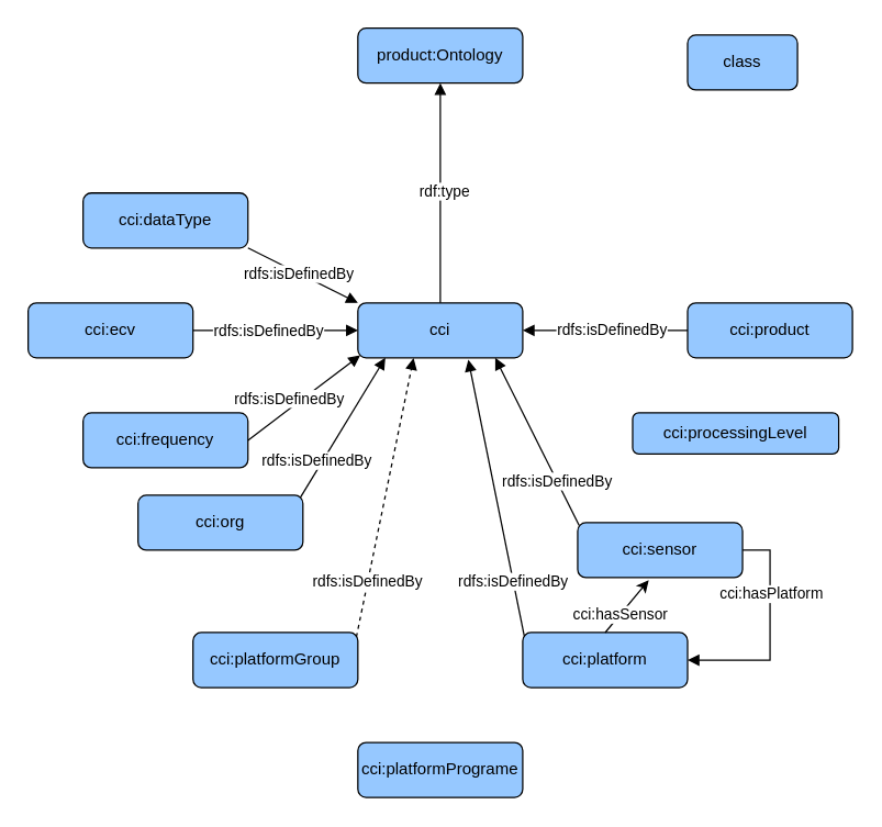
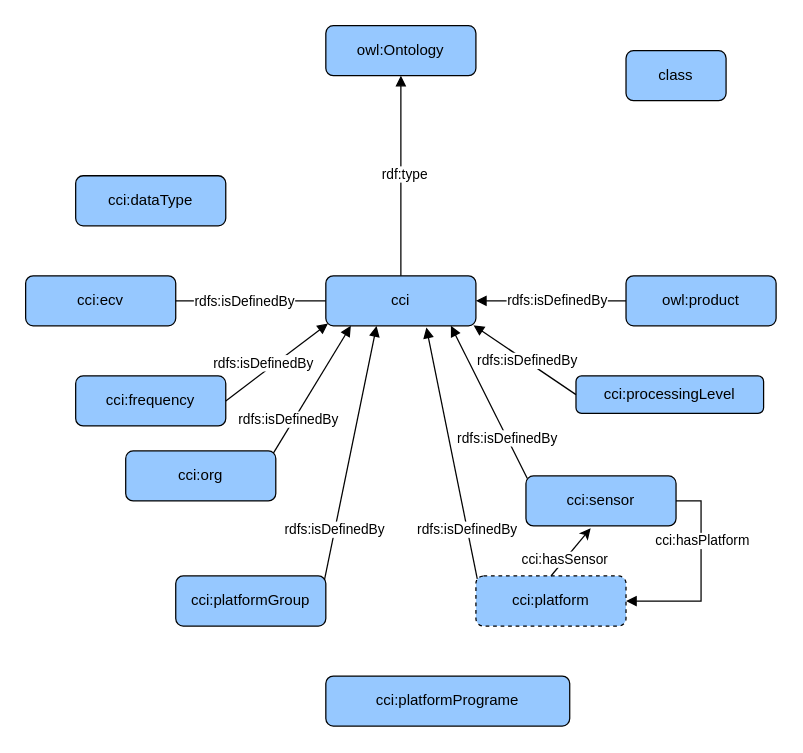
  <mxCell id="0" />
  <mxCell id="1" parent="0" />
  <mxCell id="2" value="cci" style="rounded=1;whiteSpace=wrap;html=1;fillColor=light-dark(#96c8ff, #214c7b);" vertex="1" parent="1"><mxGeometry x="260" y="220" width="120" height="40" as="geometry" /></mxCell>
- <mxCell id="3" value="cci:product" style="rounded=1;whiteSpace=wrap;html=1;fillColor=light-dark(#96c8ff, #214c7b);" vertex="1" parent="1"><mxGeometry x="500" y="220" width="120" height="40" as="geometry" /></mxCell>
+ <mxCell id="3" value="owl:product" style="rounded=1;whiteSpace=wrap;html=1;fillColor=light-dark(#96c8ff, #214c7b);" vertex="1" parent="1"><mxGeometry x="500" y="220" width="120" height="40" as="geometry" /></mxCell>
  <mxCell id="4" value="cci:processingLevel" style="rounded=1;whiteSpace=wrap;html=1;fillColor=light-dark(#96c8ff, #214c7b);" vertex="1" parent="1"><mxGeometry x="460" y="300" width="150" height="30" as="geometry" /></mxCell>
  <mxCell id="5" value="cci:sensor" style="rounded=1;whiteSpace=wrap;html=1;fillColor=light-dark(#96c8ff, #214c7b);" vertex="1" parent="1"><mxGeometry x="420" y="380" width="120" height="40" as="geometry" /></mxCell>
- <mxCell id="6" value="cci:platform" style="rounded=1;whiteSpace=wrap;html=1;fillColor=light-dark(#96c8ff, #214c7b);" vertex="1" parent="1"><mxGeometry x="380" y="460" width="120" height="40" as="geometry" /></mxCell>
- <mxCell id="7" value="cci:platformPrograme" style="rounded=1;whiteSpace=wrap;html=1;fillColor=light-dark(#96c8ff, #214c7b);" vertex="1" parent="1"><mxGeometry x="260" y="540" width="120" height="40" as="geometry" /></mxCell>
+ <mxCell id="6" value="cci:platform" style="rounded=1;whiteSpace=wrap;html=1;fillColor=light-dark(#96c8ff, #214c7b);dashed=1;" vertex="1" parent="1"><mxGeometry x="380" y="460" width="120" height="40" as="geometry" /></mxCell>
+ <mxCell id="7" value="cci:platformPrograme" style="rounded=1;whiteSpace=wrap;html=1;fillColor=light-dark(#96c8ff, #214c7b);" vertex="1" parent="1"><mxGeometry x="260" y="540" width="195" height="40" as="geometry" /></mxCell>
  <mxCell id="8" value="cci:platformGroup" style="rounded=1;whiteSpace=wrap;html=1;fillColor=light-dark(#96c8ff, #214c7b);" vertex="1" parent="1"><mxGeometry x="140" y="460" width="120" height="40" as="geometry" /></mxCell>
  <mxCell id="9" value="cci:org" style="rounded=1;whiteSpace=wrap;html=1;fillColor=light-dark(#96c8ff, #214c7b);" vertex="1" parent="1"><mxGeometry x="100" y="360" width="120" height="40" as="geometry" /></mxCell>
  <mxCell id="10" value="cci:frequency" style="rounded=1;whiteSpace=wrap;html=1;fillColor=light-dark(#96c8ff, #214c7b);" vertex="1" parent="1"><mxGeometry x="60" y="300" width="120" height="40" as="geometry" /></mxCell>
  <mxCell id="11" value="cci:ecv" style="rounded=1;whiteSpace=wrap;html=1;fillColor=light-dark(#96c8ff, #214c7b);" vertex="1" parent="1"><mxGeometry x="20" y="220" width="120" height="40" as="geometry" /></mxCell>
  <mxCell id="12" value="cci:dataType" style="rounded=1;whiteSpace=wrap;html=1;fillColor=light-dark(#96c8ff, #214c7b);" vertex="1" parent="1"><mxGeometry x="60" y="140" width="120" height="40" as="geometry" /></mxCell>
- <mxCell id="13" value="product:Ontology" style="rounded=1;whiteSpace=wrap;html=1;fillColor=light-dark(#96c8ff, #214c7b);" vertex="1" parent="1"><mxGeometry x="260" width="120" height="40" as="geometry" y="20" /></mxCell>
+ <mxCell id="13" value="owl:Ontology" style="rounded=1;whiteSpace=wrap;html=1;fillColor=light-dark(#96c8ff, #214c7b);" vertex="1" parent="1"><mxGeometry x="260" width="120" height="40" as="geometry" y="20" /></mxCell>
  <mxCell id="14" style="edgeStyle=orthogonalEdgeStyle;rounded=0;orthogonalLoop=1;jettySize=auto;html=1;exitX=0.5;exitY=1;exitDx=0;exitDy=0;" edge="1" parent="1" source="4" target="4"><mxGeometry relative="1" as="geometry" /></mxCell>
- <mxCell id="15" value="class" style="rounded=1;whiteSpace=wrap;html=1;fillColor=light-dark(#96c8ff, #214c7b);" vertex="1" parent="1"><mxGeometry x="500" y="25" width="80" height="40" as="geometry" /></mxCell>
+ <mxCell id="15" value="class" style="rounded=1;whiteSpace=wrap;html=1;fillColor=light-dark(#96c8ff, #214c7b);" vertex="1" parent="1"><mxGeometry x="500" y="40" width="80" height="40" as="geometry" /></mxCell>
  <mxCell id="16" value="rdfs:isDefinedBy" style="endArrow=block;html=1;rounded=0;endFill=1;exitX=0.984;exitY=0.044;exitDx=0;exitDy=0;exitPerimeter=0;" edge="1" parent="1" source="9"><mxGeometry x="-0.506" y="4" width="50" height="50" relative="1" as="geometry"><mxPoint x="220" y="380" as="sourcePoint" /><mxPoint x="280" y="260" as="targetPoint" /><mxPoint as="offset" /></mxGeometry></mxCell>
  <mxCell id="17" value="&lt;meta charset=&quot;utf-8&quot;&gt;&lt;span style=&quot;color: rgb(0, 0, 0); font-family: Helvetica; font-size: 11px; font-style: normal; font-variant-ligatures: normal; font-variant-caps: normal; font-weight: 400; letter-spacing: normal; orphans: 2; text-align: center; text-indent: 0px; text-transform: none; widows: 2; word-spacing: 0px; -webkit-text-stroke-width: 0px; white-space: nowrap; background-color: rgb(255, 255, 255); text-decoration-thickness: initial; text-decoration-style: initial; text-decoration-color: initial; display: inline !important; float: none;&quot;&gt;rdfs:isDefinedBy&lt;/span&gt;" style="endArrow=block;html=1;rounded=0;endFill=1;entryX=0.014;entryY=0.954;entryDx=0;entryDy=0;exitX=1;exitY=0.5;exitDx=0;exitDy=0;entryPerimeter=0;" edge="1" parent="1"><mxGeometry x="-0.18" y="6" width="50" height="50" relative="1" as="geometry"><mxPoint x="180" y="320" as="sourcePoint" /><mxPoint x="261.68" y="258.16" as="targetPoint" /><mxPoint as="offset" /></mxGeometry></mxCell>
- <mxCell id="18" value="" style="endArrow=block;html=1;rounded=0;endFill=1;exitX=1;exitY=0.5;exitDx=0;exitDy=0;" edge="1" parent="1" source="11" target="2"><mxGeometry width="50" height="50" relative="1" as="geometry"><mxPoint x="200" y="310" as="sourcePoint" /><mxPoint x="240" y="240" as="targetPoint" /></mxGeometry></mxCell>
+ <mxCell id="18" value="" style="endArrow=none;html=1;rounded=0;endFill=1;exitX=1;exitY=0.5;exitDx=0;exitDy=0;" edge="1" parent="1" source="11" target="2"><mxGeometry width="50" height="50" relative="1" as="geometry"><mxPoint x="200" y="310" as="sourcePoint" /><mxPoint x="240" y="240" as="targetPoint" /></mxGeometry></mxCell>
  <mxCell id="19" value="rdfs:isDefinedBy" style="edgeLabel;html=1;align=center;verticalAlign=middle;resizable=0;points=[];" vertex="1" connectable="0" parent="18"><mxGeometry x="-0.334" relative="1" as="geometry"><mxPoint x="14" as="offset" /></mxGeometry></mxCell>
- <mxCell id="20" value="" style="endArrow=block;html=1;rounded=0;endFill=1;exitX=1;exitY=1;exitDx=0;exitDy=0;entryX=0;entryY=0;entryDx=0;entryDy=0;" edge="1" parent="1" source="12" target="2"><mxGeometry width="50" height="50" relative="1" as="geometry"><mxPoint x="370" y="370" as="sourcePoint" /><mxPoint x="420" y="320" as="targetPoint" /></mxGeometry></mxCell>
- <mxCell id="21" value="rdfs:isDefinedBy" style="edgeLabel;html=1;align=center;verticalAlign=middle;resizable=0;points=[];" vertex="1" connectable="0" parent="20"><mxGeometry x="-0.207" relative="1" as="geometry"><mxPoint x="5" y="3" as="offset" /></mxGeometry></mxCell>
  <mxCell id="22" value="" style="endArrow=block;html=1;rounded=0;endFill=1;exitX=0.009;exitY=0.058;exitDx=0;exitDy=0;entryX=0.67;entryY=1.035;entryDx=0;entryDy=0;entryPerimeter=0;exitPerimeter=0;" edge="1" parent="1" source="6" target="2"><mxGeometry width="50" height="50" relative="1" as="geometry"><mxPoint x="300" y="430" as="sourcePoint" /><mxPoint x="340" y="290" as="targetPoint" /></mxGeometry></mxCell>
  <mxCell id="23" value="rdfs:isDefinedBy" style="edgeLabel;html=1;align=center;verticalAlign=middle;resizable=0;points=[];" vertex="1" connectable="0" parent="22"><mxGeometry x="-0.638" y="1" relative="1" as="geometry"><mxPoint y="-4" as="offset" /></mxGeometry></mxCell>
- <mxCell id="24" value="" style="endArrow=block;html=1;rounded=0;endFill=1;entryX=0.338;entryY=1.003;entryDx=0;entryDy=0;entryPerimeter=0;exitX=0.991;exitY=0.079;exitDx=0;exitDy=0;exitPerimeter=0;dashed=1;" edge="1" parent="1" source="8" target="2"><mxGeometry width="50" height="50" relative="1" as="geometry"><mxPoint x="220" y="380" as="sourcePoint" /><mxPoint x="270" y="330" as="targetPoint" /></mxGeometry></mxCell>
+ <mxCell id="24" value="" style="endArrow=block;html=1;rounded=0;endFill=1;entryX=0.338;entryY=1.003;entryDx=0;entryDy=0;entryPerimeter=0;exitX=0.991;exitY=0.079;exitDx=0;exitDy=0;exitPerimeter=0;" edge="1" parent="1" source="8" target="2"><mxGeometry width="50" height="50" relative="1" as="geometry"><mxPoint x="220" y="380" as="sourcePoint" /><mxPoint x="270" y="330" as="targetPoint" /></mxGeometry></mxCell>
  <mxCell id="25" value="rdfs:isDefinedBy" style="edgeLabel;html=1;align=center;verticalAlign=middle;resizable=0;points=[];" vertex="1" connectable="0" parent="24"><mxGeometry x="-0.59" y="1" relative="1" as="geometry"><mxPoint y="1" as="offset" /></mxGeometry></mxCell>
  <mxCell id="26" value="" style="endArrow=block;html=1;rounded=0;endFill=1;exitX=0.5;exitY=0;exitDx=0;exitDy=0;entryX=0.5;entryY=1;entryDx=0;entryDy=0;" edge="1" parent="1" source="2" target="13"><mxGeometry width="50" height="50" relative="1" as="geometry"><mxPoint x="380" y="380" as="sourcePoint" /><mxPoint x="430" y="330" as="targetPoint" /></mxGeometry></mxCell>
  <mxCell id="27" value="rdf:type" style="edgeLabel;html=1;align=center;verticalAlign=middle;resizable=0;points=[];" vertex="1" connectable="0" parent="26"><mxGeometry x="-0.065" y="-2" relative="1" as="geometry"><mxPoint y="-7" as="offset" /></mxGeometry></mxCell>
  <mxCell id="28" value="" style="endArrow=block;html=1;rounded=0;endFill=1;exitX=0.009;exitY=0.051;exitDx=0;exitDy=0;exitPerimeter=0;" edge="1" parent="1" source="5"><mxGeometry width="50" height="50" relative="1" as="geometry"><mxPoint x="420" y="380" as="sourcePoint" /><mxPoint x="360" y="260" as="targetPoint" /></mxGeometry></mxCell>
  <mxCell id="29" value="rdfs:isDefinedBy" style="edgeLabel;html=1;align=center;verticalAlign=middle;resizable=0;points=[];" vertex="1" connectable="0" parent="28"><mxGeometry x="-0.508" y="1" relative="1" as="geometry"><mxPoint y="-3" as="offset" /></mxGeometry></mxCell>
+ <mxCell id="30" value="" style="endArrow=block;html=1;rounded=0;endFill=1;entryX=0.984;entryY=0.989;entryDx=0;entryDy=0;exitX=0;exitY=0.5;exitDx=0;exitDy=0;entryPerimeter=0;" edge="1" parent="1" source="4" target="2"><mxGeometry width="50" height="50" relative="1" as="geometry"><mxPoint x="390" y="340" as="sourcePoint" /><mxPoint x="440" y="290" as="targetPoint" /></mxGeometry></mxCell>
+ <mxCell id="31" value="rdfs:isDefinedBy" style="edgeLabel;html=1;align=center;verticalAlign=middle;resizable=0;points=[];" vertex="1" connectable="0" parent="30"><mxGeometry x="-0.039" relative="1" as="geometry"><mxPoint y="-1" as="offset" /></mxGeometry></mxCell>
  <mxCell id="32" value="" style="endArrow=block;html=1;rounded=0;endFill=1;exitX=0;exitY=0.5;exitDx=0;exitDy=0;entryX=1;entryY=0.5;entryDx=0;entryDy=0;" edge="1" parent="1" source="3" target="2"><mxGeometry width="50" height="50" relative="1" as="geometry"><mxPoint x="400" y="260" as="sourcePoint" /><mxPoint x="450" y="210" as="targetPoint" /></mxGeometry></mxCell>
  <mxCell id="33" value="rdfs:isDefinedBy" style="edgeLabel;html=1;align=center;verticalAlign=middle;resizable=0;points=[];" vertex="1" connectable="0" parent="32"><mxGeometry x="-0.014" y="-1" relative="1" as="geometry"><mxPoint x="3" as="offset" /></mxGeometry></mxCell>
  <mxCell id="34" value="" style="endArrow=classic;html=1;rounded=0;exitX=0.5;exitY=0;exitDx=0;exitDy=0;entryX=0.431;entryY=1.046;entryDx=0;entryDy=0;entryPerimeter=0;" edge="1" parent="1" source="6" target="5"><mxGeometry width="50" height="50" relative="1" as="geometry"><mxPoint x="310" y="350" as="sourcePoint" /><mxPoint x="360" y="300" as="targetPoint" /></mxGeometry></mxCell>
  <mxCell id="35" value="cci:hasSensor" style="edgeLabel;html=1;align=center;verticalAlign=middle;resizable=0;points=[];" vertex="1" connectable="0" parent="34"><mxGeometry x="-0.025" y="1" relative="1" as="geometry"><mxPoint x="-4" y="6" as="offset" /></mxGeometry></mxCell>
  <mxCell id="36" value="" style="endArrow=block;html=1;rounded=0;endFill=1;exitX=1;exitY=0.5;exitDx=0;exitDy=0;entryX=1;entryY=0.5;entryDx=0;entryDy=0;" edge="1" parent="1" source="5" target="6"><mxGeometry width="50" height="50" relative="1" as="geometry"><mxPoint x="310" y="350" as="sourcePoint" /><mxPoint x="360" y="300" as="targetPoint" /><Array as="points"><mxPoint x="560" y="400" /><mxPoint x="560" y="480" /></Array></mxGeometry></mxCell>
  <mxCell id="37" value="cci:hasPlatform" style="edgeLabel;html=1;align=center;verticalAlign=middle;resizable=0;points=[];" vertex="1" connectable="0" parent="36"><mxGeometry x="-0.102" relative="1" as="geometry"><mxPoint y="-21" as="offset" /></mxGeometry></mxCell>
